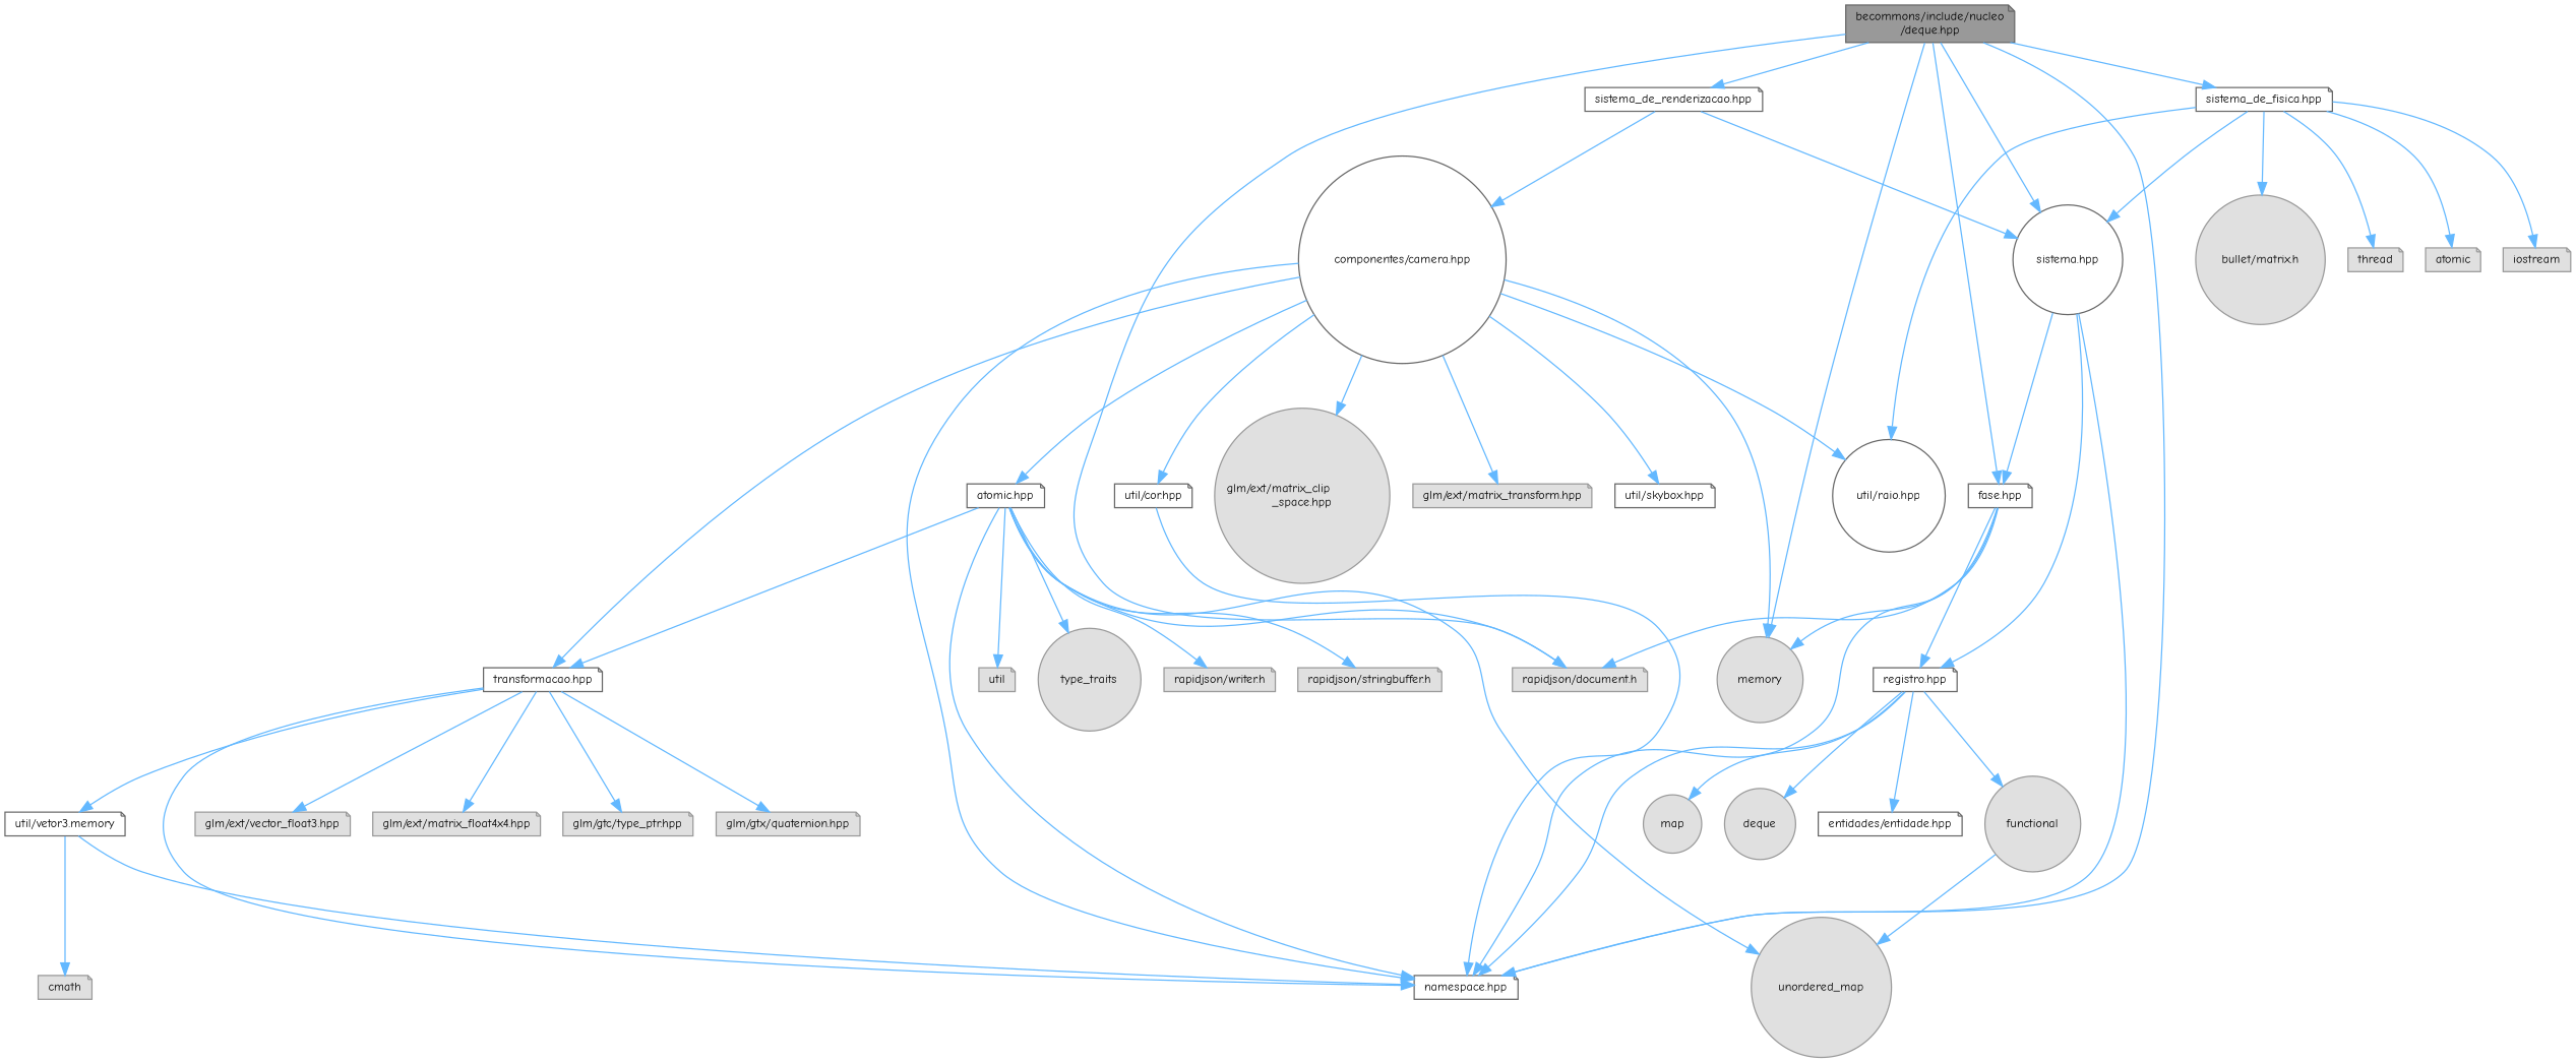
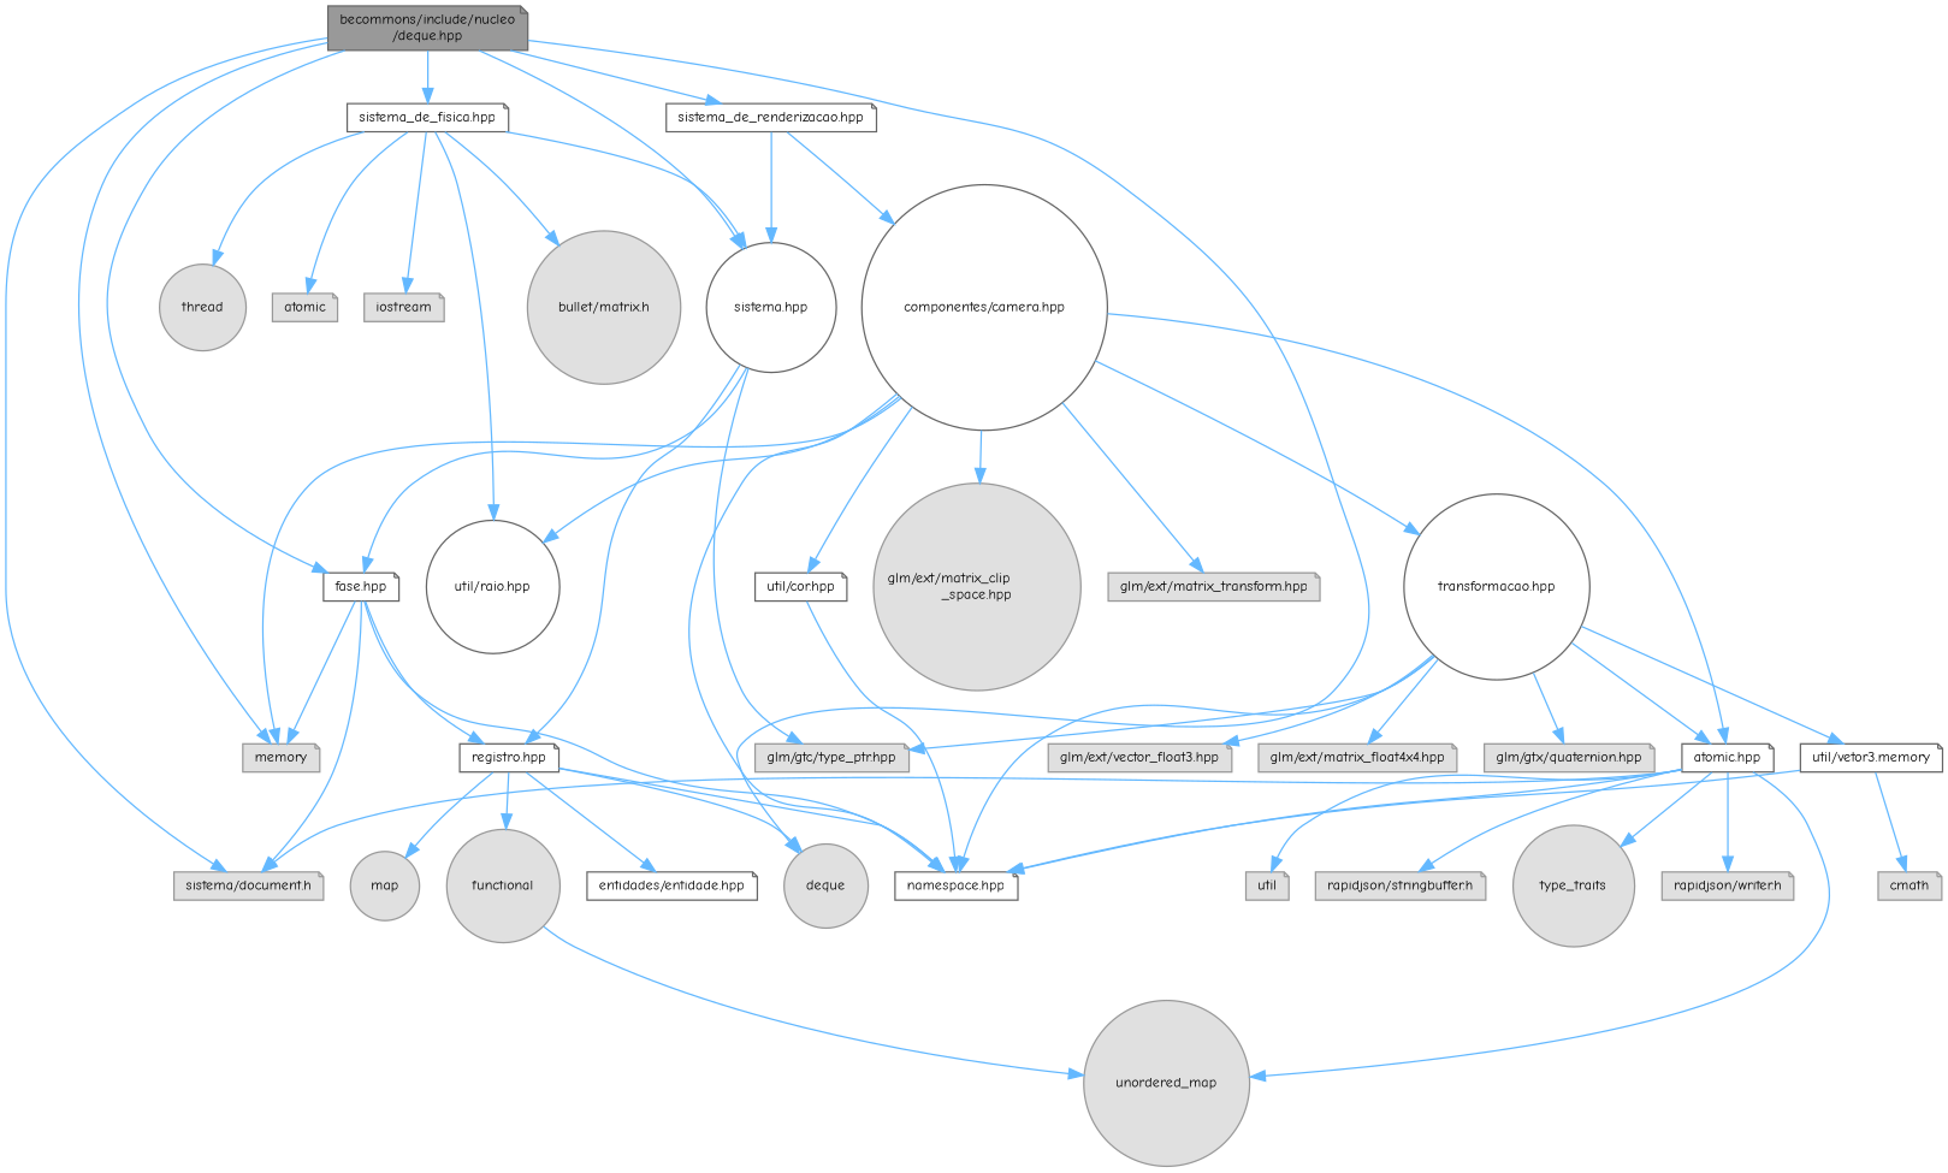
  digraph {
    fontname="Comic Neue"
    node [color=grey60 fillcolor="#E0E0E0" fontname="Comic Neue" fontsize=10 shape=note style=filled]
    edge [color=steelblue1 fontname="Comic Neue" fontsize=10 labelfontname=Helvetica labelfontsize=10 style=solid]
    n1 [color=gray40 fillcolor=grey60 fontcolor=black height=0.2 label="becommons/include/nucleo\l/deque.hpp" width=0.4]
-   n2 [height=0.2 label="rapidjson/document.h" width=0.4]
-   n3 [height=0.2 label=memory shape=circle width=0.4]
+   n2 [height=0.2 label="sistema/document.h" width=0.4]
+   n3 [height=0.2 label=memory width=0.4]
    n4 [color=grey40 fillcolor=white height=0.2 label="namespace.hpp" width=0.4]
    n5 [color=grey40 fillcolor=white height=0.2 label="fase.hpp" width=0.4]
    n6 [color=grey40 fillcolor=white height=0.2 label="sistema.hpp" shape=circle width=0.4]
    n7 [color=grey40 fillcolor=white height=0.2 label="sistema_de_fisica.hpp" width=0.4]
    n8 [color=grey40 fillcolor=white height=0.2 label="sistema_de_renderizacao.hpp" width=0.4]
    n9 [color=grey40 fillcolor=white height=0.2 label="registro.hpp" width=0.4]
    n10 [height=0.2 label=iostream width=0.4]
    n11 [color=grey40 fillcolor=white height=0.2 label="util/raio.hpp" shape=circle width=0.4]
    n12 [height=0.2 label="bullet/matrix.h" shape=circle width=0.4]
-   n13 [height=0.2 label=thread width=0.4]
+   n13 [height=0.2 label=thread shape=circle width=0.4]
    n14 [height=0.2 label=atomic width=0.4]
    n15 [color=grey40 fillcolor=white height=0.2 label="componentes/camera.hpp" shape=circle width=0.4]
    n16 [height=0.2 label=map shape=circle width=0.4]
    n17 [height=0.2 label=deque shape=circle width=0.4]
    n18 [height=0.2 label=functional shape=circle width=0.4]
    n19 [color=grey40 fillcolor=white height=0.2 label="entidades/entidade.hpp" width=0.4]
    n20 [height=0.2 label=unordered_map shape=circle width=0.4]
    n21 [height=0.2 label="glm/ext/matrix_clip\l_space.hpp" shape=circle width=0.4]
    n22 [height=0.2 label="glm/ext/matrix_transform.hpp" width=0.4]
    n23 [color=grey40 fillcolor=white height=0.2 label="atomic.hpp" width=0.4]
-   n24 [color=grey40 fillcolor=white height=0.2 label="transformacao.hpp" width=0.4]
-   n25 [color=grey40 fillcolor=white height=0.2 label="util/skybox.hpp" width=0.4]
+   n24 [color=grey40 fillcolor=white height=0.2 label="transformacao.hpp" shape=circle width=0.4]
    n26 [color=grey40 fillcolor=white height=0.2 label="util/cor.hpp" width=0.4]
    n27 [height=0.2 label=util width=0.4]
    n28 [height=0.2 label=type_traits shape=circle width=0.4]
    n29 [height=0.2 label="rapidjson/writer.h" width=0.4]
    n30 [height=0.2 label="rapidjson/stringbuffer.h" width=0.4]
    n31 [color=grey40 fillcolor=white height=0.2 label="util/vetor3.memory" width=0.4]
    n32 [height=0.2 label="glm/ext/vector_float3.hpp" width=0.4]
    n33 [height=0.2 label="glm/ext/matrix_float4x4.hpp" width=0.4]
    n34 [height=0.2 label="glm/gtc/type_ptr.hpp" width=0.4]
    n35 [height=0.2 label="glm/gtx/quaternion.hpp" width=0.4]
    n36 [height=0.2 label=cmath width=0.4]
    n1 -> n2
    n1 -> n3
-   n1 -> n4
+   n1 -> n17
    n1 -> n5
    n1 -> n6
    n1 -> n7
    n1 -> n8
    n5 -> n2
    n5 -> n3
    n5 -> n4
    n5 -> n9
-   n6 -> n4
+   n6 -> n34
    n6 -> n5
    n6 -> n9
    n7 -> n6
    n7 -> n10
    n7 -> n11
    n7 -> n12
    n7 -> n13
    n7 -> n14
    n8 -> n6
    n8 -> n15
    n9 -> n4
    n9 -> n16
    n9 -> n17
    n9 -> n18
    n9 -> n19
    n15 -> n3
    n15 -> n4
    n15 -> n11
    n15 -> n21
    n15 -> n22
    n15 -> n23
    n15 -> n24
-   n15 -> n25
    n15 -> n26
    n18 -> n20
    n23 -> n2
    n23 -> n4
    n23 -> n20
    n23 -> n27
    n23 -> n28
    n23 -> n29
    n23 -> n30
    n24 -> n4
-   n23 -> n24
+   n24 -> n23
    n24 -> n31
    n24 -> n32
    n24 -> n33
    n24 -> n34
    n24 -> n35
    n26 -> n4
    n31 -> n4
    n31 -> n36
  }
